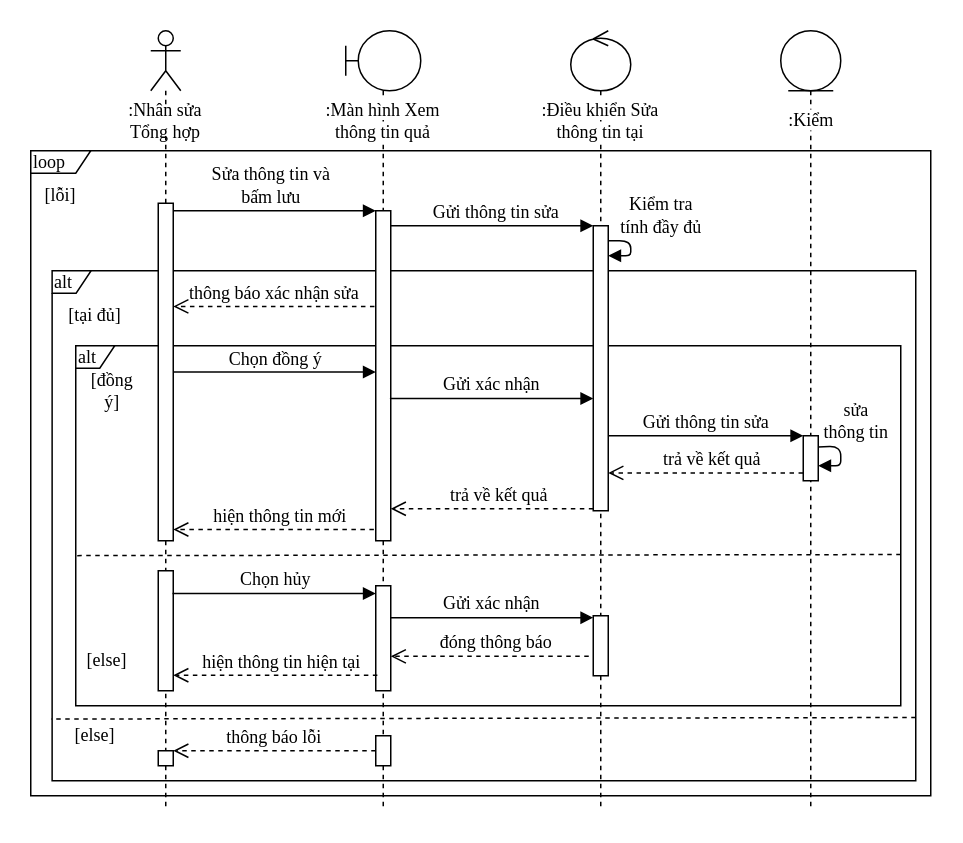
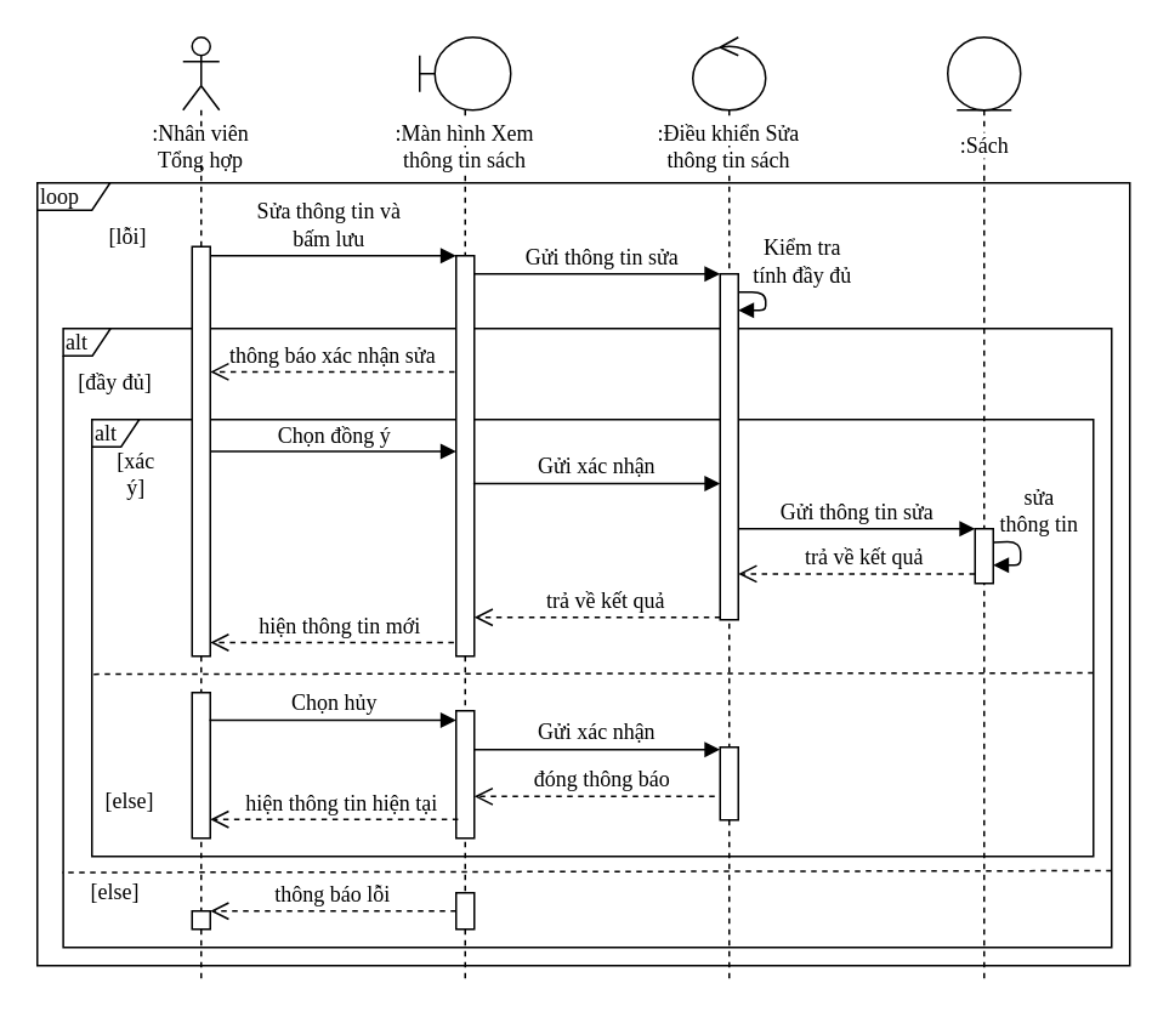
  <mxCell id="0" />
  <mxCell id="1" parent="0" />
  <mxCell id="2" value="loop" style="shape=umlFrame;whiteSpace=wrap;html=1;width=40;height=15;fontFamily=Times New Roman;fontSize=12;align=left;" parent="1" vertex="1"><mxGeometry x="20" y="100" width="600" height="430" as="geometry" /></mxCell>
  <mxCell id="3" value="alt" style="shape=umlFrame;whiteSpace=wrap;html=1;width=26;height=15;fontFamily=Times New Roman;fontSize=12;align=left;" parent="1" vertex="1"><mxGeometry x="34.25" y="180" width="575.75" height="340" as="geometry" /></mxCell>
  <mxCell id="4" value="alt" style="shape=umlFrame;whiteSpace=wrap;html=1;width=26;height=15;fontFamily=Times New Roman;fontSize=12;align=left;" parent="1" vertex="1"><mxGeometry x="50" y="230" width="550" height="240" as="geometry" /></mxCell>
  <mxCell id="5" value="" style="shape=umlLifeline;participant=umlActor;perimeter=lifelinePerimeter;whiteSpace=wrap;html=1;container=1;collapsible=0;recursiveResize=0;verticalAlign=top;spacingTop=36;labelBackgroundColor=#ffffff;outlineConnect=0;fontFamily=Times New Roman;fontSize=11;" parent="1" vertex="1"><mxGeometry x="100" y="20" width="20" height="520" as="geometry" /></mxCell>
  <mxCell id="6" value="" style="html=1;points=[];perimeter=orthogonalPerimeter;fontFamily=Times New Roman;fontSize=12;" parent="5" vertex="1"><mxGeometry x="5" y="115" width="10" height="225" as="geometry" /></mxCell>
  <mxCell id="7" value="" style="html=1;points=[];perimeter=orthogonalPerimeter;fontFamily=Times New Roman;fontSize=12;" parent="5" vertex="1"><mxGeometry x="5" y="480" width="10" height="10" as="geometry" /></mxCell>
  <mxCell id="8" value="" style="html=1;points=[];perimeter=orthogonalPerimeter;fontFamily=Times New Roman;fontSize=12;" parent="5" vertex="1"><mxGeometry x="5" y="360" width="10" height="80" as="geometry" /></mxCell>
  <mxCell id="9" value="" style="shape=umlLifeline;participant=umlControl;perimeter=lifelinePerimeter;whiteSpace=wrap;html=1;container=1;collapsible=0;recursiveResize=0;verticalAlign=top;spacingTop=36;labelBackgroundColor=#ffffff;outlineConnect=0;fontFamily=Times New Roman;fontSize=12;" parent="1" vertex="1"><mxGeometry x="380" y="20" width="40" height="520" as="geometry" /></mxCell>
  <mxCell id="10" value="" style="html=1;points=[];perimeter=orthogonalPerimeter;fontFamily=Times New Roman;fontSize=12;" parent="9" vertex="1"><mxGeometry x="15" y="390" width="10" height="40" as="geometry" /></mxCell>
  <mxCell id="11" value="" style="shape=umlLifeline;participant=umlEntity;perimeter=lifelinePerimeter;whiteSpace=wrap;html=1;container=1;collapsible=0;recursiveResize=0;verticalAlign=top;spacingTop=36;labelBackgroundColor=#ffffff;outlineConnect=0;fontFamily=Times New Roman;fontSize=12;" parent="1" vertex="1"><mxGeometry x="520" y="20" width="40" height="520" as="geometry" /></mxCell>
- <mxCell id="12" value=":Nhân sửa Tổng hợp" style="text;html=1;strokeColor=none;fillColor=#FFFFFF;align=center;verticalAlign=middle;whiteSpace=wrap;rounded=0;fontSize=12;fontFamily=Times New Roman;" parent="1" vertex="1"><mxGeometry x="75" y="70" width="70" height="20" as="geometry" /></mxCell>
+ <mxCell id="12" value=":Nhân viên Tổng hợp" style="text;html=1;strokeColor=none;fillColor=#FFFFFF;align=center;verticalAlign=middle;whiteSpace=wrap;rounded=0;fontSize=12;fontFamily=Times New Roman;" parent="1" vertex="1"><mxGeometry x="75" y="70" width="70" height="20" as="geometry" /></mxCell>
  <mxCell id="13" value="" style="shape=umlLifeline;participant=umlBoundary;perimeter=lifelinePerimeter;whiteSpace=wrap;html=1;container=1;collapsible=0;recursiveResize=0;verticalAlign=top;spacingTop=36;labelBackgroundColor=#ffffff;outlineConnect=0;fontFamily=Times New Roman;fontSize=12;" parent="1" vertex="1"><mxGeometry x="230" y="20" width="50" height="520" as="geometry" /></mxCell>
  <mxCell id="14" value="" style="html=1;points=[];perimeter=orthogonalPerimeter;fontFamily=Times New Roman;fontSize=12;" parent="13" vertex="1"><mxGeometry x="20" y="120" width="10" height="220" as="geometry" /></mxCell>
  <mxCell id="15" value="" style="html=1;points=[];perimeter=orthogonalPerimeter;fontFamily=Times New Roman;fontSize=12;" parent="13" vertex="1"><mxGeometry x="20" y="470" width="10" height="20" as="geometry" /></mxCell>
  <mxCell id="16" value="" style="html=1;points=[];perimeter=orthogonalPerimeter;fontFamily=Times New Roman;fontSize=12;" parent="13" vertex="1"><mxGeometry x="20" y="370" width="10" height="70" as="geometry" /></mxCell>
  <mxCell id="17" value="&lt;font style=&quot;font-size: 12px&quot;&gt;Sửa thông tin và&lt;br&gt;bấm lưu&lt;/font&gt;" style="html=1;verticalAlign=bottom;endArrow=block;fontFamily=Times New Roman;fontSize=12;" parent="1" source="6" target="14" edge="1"><mxGeometry x="-0.037" width="80" relative="1" as="geometry"><mxPoint x="130" y="130" as="sourcePoint" /><mxPoint x="220" y="150" as="targetPoint" /><Array as="points"><mxPoint x="150" y="140" /></Array><mxPoint as="offset" /></mxGeometry></mxCell>
  <mxCell id="18" value="Gửi thông tin sửa" style="html=1;verticalAlign=bottom;endArrow=block;fontFamily=Times New Roman;fontSize=12;" parent="1" source="14" target="19" edge="1"><mxGeometry x="0.032" width="80" relative="1" as="geometry"><mxPoint x="260" y="160" as="sourcePoint" /><mxPoint x="404.69" y="160" as="targetPoint" /><Array as="points"><mxPoint x="360" y="150" /></Array><mxPoint as="offset" /></mxGeometry></mxCell>
  <mxCell id="19" value="" style="html=1;points=[];perimeter=orthogonalPerimeter;fontFamily=Times New Roman;fontSize=12;" parent="1" vertex="1"><mxGeometry x="395" y="150" width="10" height="190" as="geometry" /></mxCell>
- <mxCell id="20" value="&lt;span style=&quot;background-color: rgb(255 , 255 , 255)&quot;&gt;:Màn hình Xem thông tin quả&lt;/span&gt;" style="text;html=1;strokeColor=none;fillColor=none;align=center;verticalAlign=middle;whiteSpace=wrap;rounded=0;fontFamily=Times New Roman;fontSize=12;" parent="1" vertex="1"><mxGeometry x="215" y="70" width="80" height="20" as="geometry" /></mxCell>
- <mxCell id="21" value="&lt;span style=&quot;background-color: rgb(255 , 255 , 255)&quot;&gt;:Điều khiển Sửa thông tin tại&lt;/span&gt;" style="text;html=1;strokeColor=none;fillColor=none;align=center;verticalAlign=middle;whiteSpace=wrap;rounded=0;fontFamily=Times New Roman;fontSize=12;" parent="1" vertex="1"><mxGeometry x="355" y="70" width="90" height="20" as="geometry" /></mxCell>
- <mxCell id="22" value="&lt;span style=&quot;background-color: rgb(255 , 255 , 255)&quot;&gt;:Kiểm&lt;/span&gt;" style="text;html=1;strokeColor=none;fillColor=none;align=center;verticalAlign=middle;whiteSpace=wrap;rounded=0;fontFamily=Times New Roman;fontSize=12;" parent="1" vertex="1"><mxGeometry x="512.5" y="70" width="55" height="20" as="geometry" /></mxCell>
+ <mxCell id="20" value="&lt;span style=&quot;background-color: rgb(255 , 255 , 255)&quot;&gt;:Màn hình Xem thông tin sách&lt;/span&gt;" style="text;html=1;strokeColor=none;fillColor=none;align=center;verticalAlign=middle;whiteSpace=wrap;rounded=0;fontFamily=Times New Roman;fontSize=12;" parent="1" vertex="1"><mxGeometry x="215" y="70" width="80" height="20" as="geometry" /></mxCell>
+ <mxCell id="21" value="&lt;span style=&quot;background-color: rgb(255 , 255 , 255)&quot;&gt;:Điều khiển Sửa thông tin sách&lt;/span&gt;" style="text;html=1;strokeColor=none;fillColor=none;align=center;verticalAlign=middle;whiteSpace=wrap;rounded=0;fontFamily=Times New Roman;fontSize=12;" parent="1" vertex="1"><mxGeometry x="355" y="70" width="90" height="20" as="geometry" /></mxCell>
+ <mxCell id="22" value="&lt;span style=&quot;background-color: rgb(255 , 255 , 255)&quot;&gt;:Sách&lt;/span&gt;" style="text;html=1;strokeColor=none;fillColor=none;align=center;verticalAlign=middle;whiteSpace=wrap;rounded=0;fontFamily=Times New Roman;fontSize=12;" parent="1" vertex="1"><mxGeometry x="512.5" y="70" width="55" height="20" as="geometry" /></mxCell>
  <mxCell id="23" value="Kiểm tra&lt;br&gt;tính đầy đủ" style="html=1;verticalAlign=bottom;endArrow=block;fontFamily=Times New Roman;fontSize=12;" parent="1" source="19" target="19" edge="1"><mxGeometry x="-0.25" y="20" width="80" relative="1" as="geometry"><mxPoint x="400" y="160" as="sourcePoint" /><mxPoint x="539.33" y="140.1" as="targetPoint" /><Array as="points"><mxPoint x="420" y="160" /><mxPoint x="420" y="170" /></Array><mxPoint as="offset" /></mxGeometry></mxCell>
- <mxCell id="24" value="[lỗi]" style="text;html=1;strokeColor=none;fillColor=none;align=center;verticalAlign=middle;whiteSpace=wrap;rounded=0;fontFamily=Times New Roman;fontSize=12;" parent="1" vertex="1"><mxGeometry x="30" y="120" width="20" height="20" as="geometry" /></mxCell>
- <mxCell id="25" value="[tại đủ]" style="text;html=1;strokeColor=none;fillColor=none;align=center;verticalAlign=middle;whiteSpace=wrap;rounded=0;fontFamily=Times New Roman;fontSize=12;" parent="1" vertex="1"><mxGeometry x="39.25" y="200" width="48.25" height="20" as="geometry" /></mxCell>
+ <mxCell id="24" value="[lỗi]" style="text;html=1;strokeColor=none;fillColor=none;align=center;verticalAlign=middle;whiteSpace=wrap;rounded=0;fontFamily=Times New Roman;fontSize=12;" parent="1" vertex="1"><mxGeometry x="60" y="120" width="20" height="20" as="geometry" /></mxCell>
+ <mxCell id="25" value="[đầy đủ]" style="text;html=1;strokeColor=none;fillColor=none;align=center;verticalAlign=middle;whiteSpace=wrap;rounded=0;fontFamily=Times New Roman;fontSize=12;" parent="1" vertex="1"><mxGeometry x="39.25" y="200" width="48.25" height="20" as="geometry" /></mxCell>
  <mxCell id="26" value="[else]" style="text;html=1;strokeColor=none;fillColor=none;align=center;verticalAlign=middle;whiteSpace=wrap;rounded=0;fontFamily=Times New Roman;fontSize=12;" parent="1" vertex="1"><mxGeometry x="51.38" y="480" width="24" height="20" as="geometry" /></mxCell>
  <mxCell id="27" value="thông báo xác nhận sửa" style="html=1;verticalAlign=bottom;endArrow=open;dashed=1;endSize=8;fontFamily=Times New Roman;fontSize=12;exitX=-0.086;exitY=0.29;exitDx=0;exitDy=0;exitPerimeter=0;" parent="1" source="14" target="6" edge="1"><mxGeometry relative="1" as="geometry"><mxPoint x="251" y="209.58" as="sourcePoint" /><mxPoint x="115" y="209.58" as="targetPoint" /></mxGeometry></mxCell>
  <mxCell id="28" value="thông báo lỗi" style="html=1;verticalAlign=bottom;endArrow=open;dashed=1;endSize=8;fontFamily=Times New Roman;fontSize=12;" parent="1" source="15" target="7" edge="1"><mxGeometry relative="1" as="geometry"><mxPoint x="250.41" y="655.53" as="sourcePoint" /><mxPoint x="115" y="630" as="targetPoint" /></mxGeometry></mxCell>
- <mxCell id="29" value="[đồng ý]" style="text;html=1;strokeColor=none;fillColor=none;align=center;verticalAlign=middle;whiteSpace=wrap;rounded=0;fontFamily=Times New Roman;fontSize=12;" parent="1" vertex="1"><mxGeometry x="59.25" y="250" width="30.75" height="20" as="geometry" /></mxCell>
+ <mxCell id="29" value="[xác ý]" style="text;html=1;strokeColor=none;fillColor=none;align=center;verticalAlign=middle;whiteSpace=wrap;rounded=0;fontFamily=Times New Roman;fontSize=12;" parent="1" vertex="1"><mxGeometry x="59.25" y="250" width="30.75" height="20" as="geometry" /></mxCell>
  <mxCell id="30" value="[else]" style="text;html=1;strokeColor=none;fillColor=none;align=center;verticalAlign=middle;whiteSpace=wrap;rounded=0;fontFamily=Times New Roman;fontSize=12;" parent="1" vertex="1"><mxGeometry x="59.25" y="430" width="24" height="20" as="geometry" /></mxCell>
  <mxCell id="31" value="" style="endArrow=none;dashed=1;html=1;fontFamily=Times New Roman;fontSize=12;entryX=-0.001;entryY=0.583;entryDx=0;entryDy=0;entryPerimeter=0;exitX=1;exitY=0.58;exitDx=0;exitDy=0;exitPerimeter=0;" parent="1" source="4" target="4" edge="1"><mxGeometry width="50" height="50" relative="1" as="geometry"><mxPoint x="580" y="386" as="sourcePoint" /><mxPoint x="24" y="443" as="targetPoint" /><Array as="points" /></mxGeometry></mxCell>
  <mxCell id="32" value="Chọn đồng ý" style="html=1;verticalAlign=bottom;endArrow=block;fontFamily=Times New Roman;fontSize=12;" parent="1" source="6" target="14" edge="1"><mxGeometry width="80" relative="1" as="geometry"><mxPoint x="105" y="266" as="sourcePoint" /><mxPoint x="240" y="266.34" as="targetPoint" /><Array as="points" /></mxGeometry></mxCell>
  <mxCell id="33" value="Gửi xác nhận" style="html=1;verticalAlign=bottom;endArrow=block;fontFamily=Times New Roman;fontSize=12;exitX=0.943;exitY=0.569;exitDx=0;exitDy=0;exitPerimeter=0;" parent="1" source="14" target="19" edge="1"><mxGeometry x="0.005" width="80" relative="1" as="geometry"><mxPoint x="260" y="256" as="sourcePoint" /><mxPoint x="385" y="280.08" as="targetPoint" /><Array as="points" /><mxPoint as="offset" /></mxGeometry></mxCell>
  <mxCell id="34" value="Chọn hủy" style="html=1;verticalAlign=bottom;endArrow=block;fontFamily=Times New Roman;fontSize=12;exitX=0.952;exitY=0.19;exitDx=0;exitDy=0;exitPerimeter=0;" parent="1" source="8" target="16" edge="1"><mxGeometry width="80" relative="1" as="geometry"><mxPoint x="105" y="390" as="sourcePoint" /><mxPoint x="230" y="444.76" as="targetPoint" /><Array as="points" /></mxGeometry></mxCell>
  <mxCell id="35" value="sửa&lt;br&gt;thông tin" style="html=1;verticalAlign=bottom;endArrow=block;fontFamily=Times New Roman;fontSize=12;exitX=0.996;exitY=0.248;exitDx=0;exitDy=0;exitPerimeter=0;" parent="1" source="43" target="43" edge="1"><mxGeometry x="-0.209" y="10" width="80" relative="1" as="geometry"><mxPoint x="524.87" y="297.85" as="sourcePoint" /><mxPoint x="524.87" y="310.85" as="targetPoint" /><Array as="points"><mxPoint x="560" y="297" /><mxPoint x="560" y="310" /></Array><mxPoint y="-2" as="offset" /></mxGeometry></mxCell>
  <mxCell id="36" value="Gửi thông tin sửa" style="html=1;verticalAlign=bottom;endArrow=block;fontFamily=Times New Roman;fontSize=12;" parent="1" source="19" target="43" edge="1"><mxGeometry x="0.005" width="80" relative="1" as="geometry"><mxPoint x="394.7" y="290.4" as="sourcePoint" /><mxPoint x="515" y="290.4" as="targetPoint" /><Array as="points" /><mxPoint as="offset" /></mxGeometry></mxCell>
  <mxCell id="37" value="trả về kết quả" style="html=1;verticalAlign=bottom;endArrow=open;dashed=1;endSize=8;fontFamily=Times New Roman;fontSize=12;exitX=-0.014;exitY=0.826;exitDx=0;exitDy=0;exitPerimeter=0;" parent="1" source="43" target="19" edge="1"><mxGeometry x="-0.063" relative="1" as="geometry"><mxPoint x="520" y="320" as="sourcePoint" /><mxPoint x="395" y="320" as="targetPoint" /><mxPoint as="offset" /></mxGeometry></mxCell>
  <mxCell id="38" value="trả về kết quả" style="html=1;verticalAlign=bottom;endArrow=open;dashed=1;endSize=8;fontFamily=Times New Roman;fontSize=12;exitX=0.005;exitY=0.993;exitDx=0;exitDy=0;exitPerimeter=0;" parent="1" source="19" target="14" edge="1"><mxGeometry x="-0.063" relative="1" as="geometry"><mxPoint x="383.9" y="333.92" as="sourcePoint" /><mxPoint x="280" y="334" as="targetPoint" /><mxPoint as="offset" /></mxGeometry></mxCell>
  <mxCell id="39" value="hiện thông tin mới" style="html=1;verticalAlign=bottom;endArrow=open;dashed=1;endSize=8;fontFamily=Times New Roman;fontSize=12;exitX=-0.124;exitY=0.966;exitDx=0;exitDy=0;exitPerimeter=0;" parent="1" source="14" target="6" edge="1"><mxGeometry x="-0.063" relative="1" as="geometry"><mxPoint x="239.46" y="345.44" as="sourcePoint" /><mxPoint x="105" y="345.44" as="targetPoint" /><mxPoint as="offset" /></mxGeometry></mxCell>
  <mxCell id="40" value="Gửi xác nhận" style="html=1;verticalAlign=bottom;endArrow=block;fontFamily=Times New Roman;fontSize=12;exitX=1.013;exitY=0.304;exitDx=0;exitDy=0;exitPerimeter=0;" parent="1" source="16" target="10" edge="1"><mxGeometry width="80" relative="1" as="geometry"><mxPoint x="250" y="400" as="sourcePoint" /><mxPoint x="385" y="400" as="targetPoint" /><Array as="points" /></mxGeometry></mxCell>
  <mxCell id="41" value="đóng thông báo" style="html=1;verticalAlign=bottom;endArrow=open;dashed=1;endSize=8;fontFamily=Times New Roman;fontSize=12;exitX=-0.3;exitY=0.676;exitDx=0;exitDy=0;exitPerimeter=0;" parent="1" target="16" edge="1" source="10"><mxGeometry x="-0.063" relative="1" as="geometry"><mxPoint x="396" y="484" as="sourcePoint" /><mxPoint x="241.43" y="430" as="targetPoint" /><mxPoint as="offset" /></mxGeometry></mxCell>
  <mxCell id="42" value="hiện thông tin hiện tại" style="html=1;verticalAlign=bottom;endArrow=open;dashed=1;endSize=8;fontFamily=Times New Roman;fontSize=12;exitX=0.107;exitY=0.852;exitDx=0;exitDy=0;exitPerimeter=0;" parent="1" source="16" target="8" edge="1"><mxGeometry x="-0.063" relative="1" as="geometry"><mxPoint x="234.46" y="440" as="sourcePoint" /><mxPoint x="100" y="440" as="targetPoint" /><mxPoint as="offset" /></mxGeometry></mxCell>
  <mxCell id="43" value="" style="html=1;points=[];perimeter=orthogonalPerimeter;fontFamily=Times New Roman;fontSize=12;" parent="1" vertex="1"><mxGeometry x="535" y="290" width="10" height="30" as="geometry" /></mxCell>
  <mxCell id="44" value="" style="endArrow=none;dashed=1;html=1;fontFamily=Times New Roman;fontSize=12;exitX=1;exitY=0.876;exitDx=0;exitDy=0;exitPerimeter=0;entryX=-0.001;entryY=0.879;entryDx=0;entryDy=0;entryPerimeter=0;" parent="1" source="3" target="3" edge="1"><mxGeometry width="50" height="50" relative="1" as="geometry"><mxPoint x="724.97" y="600" as="sourcePoint" /><mxPoint x="34" y="477" as="targetPoint" /><Array as="points" /></mxGeometry></mxCell>
